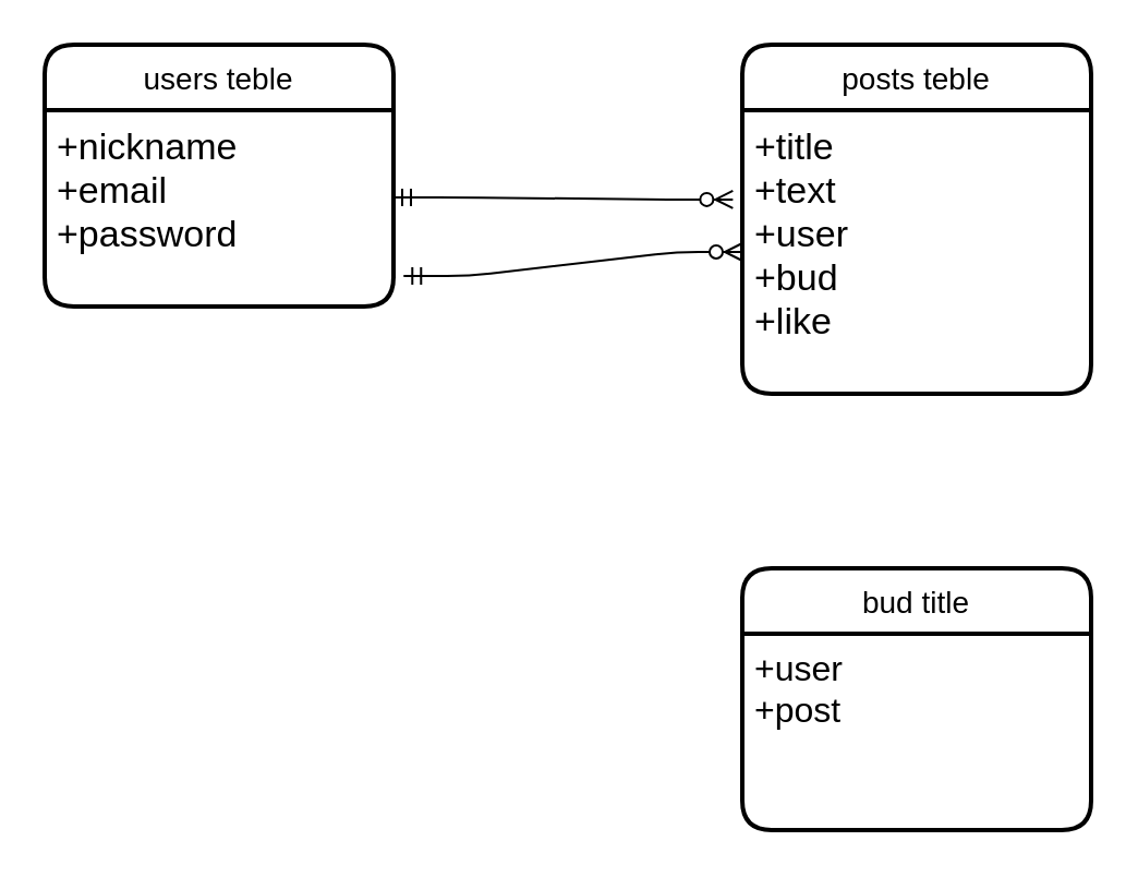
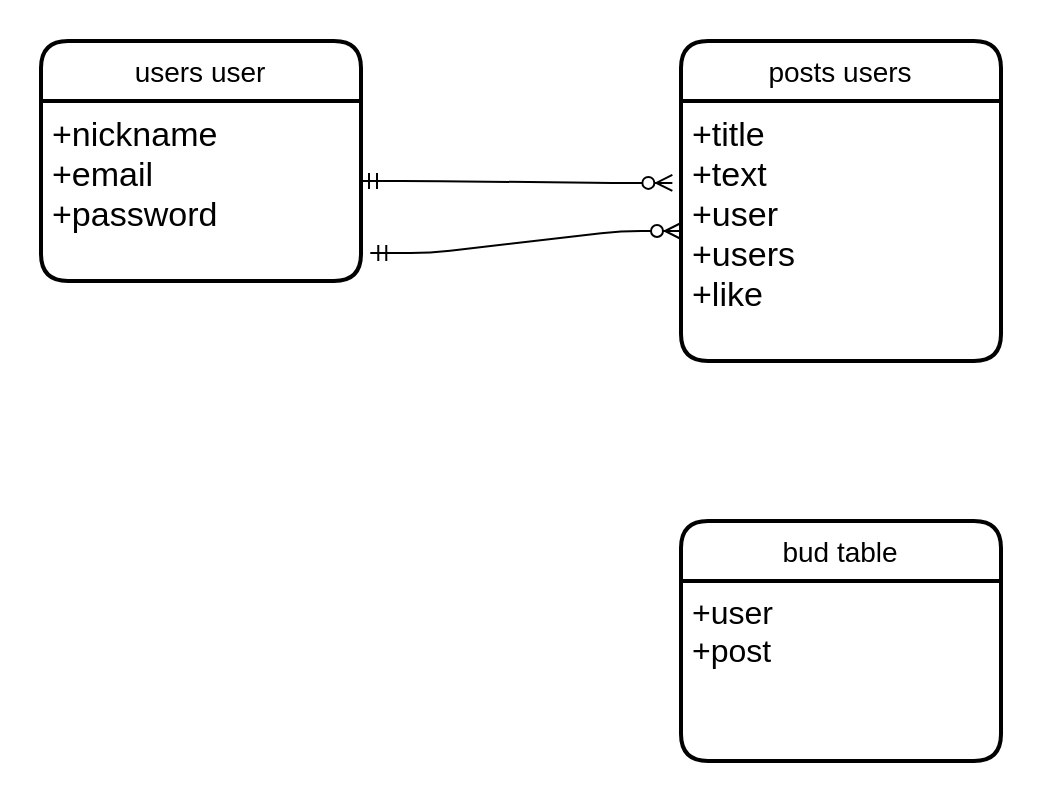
  <mxCell id="0" />
  <mxCell id="1" parent="0" />
- <mxCell id="2" value="users teble" style="swimlane;childLayout=stackLayout;horizontal=1;startSize=30;horizontalStack=0;rounded=1;fontSize=14;fontStyle=0;strokeWidth=2;resizeParent=0;resizeLast=1;shadow=0;dashed=0;align=center;" parent="1" vertex="1"><mxGeometry x="20" y="20" width="160" height="120" as="geometry" /></mxCell>
+ <mxCell id="2" value="users user" style="swimlane;childLayout=stackLayout;horizontal=1;startSize=30;horizontalStack=0;rounded=1;fontSize=14;fontStyle=0;strokeWidth=2;resizeParent=0;resizeLast=1;shadow=0;dashed=0;align=center;" parent="1" vertex="1"><mxGeometry x="20" y="20" width="160" height="120" as="geometry" /></mxCell>
  <mxCell id="3" value="+nickname&#10;+email&#10;+password" style="align=left;strokeColor=none;fillColor=none;spacingLeft=4;fontSize=17;verticalAlign=top;resizable=0;rotatable=0;part=1;" parent="2" vertex="1"><mxGeometry y="30" width="160" height="90" as="geometry" /></mxCell>
- <mxCell id="4" value="posts teble" style="swimlane;childLayout=stackLayout;horizontal=1;startSize=30;horizontalStack=0;rounded=1;fontSize=14;fontStyle=0;strokeWidth=2;resizeParent=0;resizeLast=1;shadow=0;dashed=0;align=center;" parent="1" vertex="1"><mxGeometry x="340" y="20" width="160" height="160" as="geometry" /></mxCell>
- <mxCell id="5" value="+title&#10;+text&#10;+user&#10;+bud&#10;+like" style="align=left;strokeColor=none;fillColor=none;spacingLeft=4;fontSize=17;verticalAlign=top;resizable=0;rotatable=0;part=1;" parent="4" vertex="1"><mxGeometry y="30" width="160" height="130" as="geometry" /></mxCell>
- <mxCell id="6" value="bud title" style="swimlane;childLayout=stackLayout;horizontal=1;startSize=30;horizontalStack=0;rounded=1;fontSize=14;fontStyle=0;strokeWidth=2;resizeParent=0;resizeLast=1;shadow=0;dashed=0;align=center;" vertex="1" parent="1"><mxGeometry x="340" y="260" width="160" height="120" as="geometry" /></mxCell>
+ <mxCell id="4" value="posts users" style="swimlane;childLayout=stackLayout;horizontal=1;startSize=30;horizontalStack=0;rounded=1;fontSize=14;fontStyle=0;strokeWidth=2;resizeParent=0;resizeLast=1;shadow=0;dashed=0;align=center;" parent="1" vertex="1"><mxGeometry x="340" y="20" width="160" height="160" as="geometry" /></mxCell>
+ <mxCell id="5" value="+title&#10;+text&#10;+user&#10;+users&#10;+like" style="align=left;strokeColor=none;fillColor=none;spacingLeft=4;fontSize=17;verticalAlign=top;resizable=0;rotatable=0;part=1;" parent="4" vertex="1"><mxGeometry y="30" width="160" height="130" as="geometry" /></mxCell>
+ <mxCell id="6" value="bud table" style="swimlane;childLayout=stackLayout;horizontal=1;startSize=30;horizontalStack=0;rounded=1;fontSize=14;fontStyle=0;strokeWidth=2;resizeParent=0;resizeLast=1;shadow=0;dashed=0;align=center;" vertex="1" parent="1"><mxGeometry x="340" y="260" width="160" height="120" as="geometry" /></mxCell>
  <mxCell id="7" value="+user&#10;+post" style="align=left;strokeColor=none;fillColor=none;spacingLeft=4;fontSize=16;verticalAlign=top;resizable=0;rotatable=0;part=1;" vertex="1" parent="6"><mxGeometry y="30" width="160" height="90" as="geometry" /></mxCell>
  <mxCell id="8" value="" style="edgeStyle=entityRelationEdgeStyle;fontSize=12;html=1;endArrow=ERzeroToMany;startArrow=ERmandOne;entryX=-0.027;entryY=0.315;entryDx=0;entryDy=0;entryPerimeter=0;" edge="1" parent="1" target="5"><mxGeometry width="100" height="100" relative="1" as="geometry"><mxPoint x="180" y="90" as="sourcePoint" /><mxPoint x="280" y="-10" as="targetPoint" /></mxGeometry></mxCell>
  <mxCell id="9" value="" style="edgeStyle=entityRelationEdgeStyle;fontSize=12;html=1;endArrow=ERzeroToMany;startArrow=ERmandOne;exitX=1.029;exitY=0.844;exitDx=0;exitDy=0;exitPerimeter=0;" edge="1" parent="1" source="3" target="5"><mxGeometry width="100" height="100" relative="1" as="geometry"><mxPoint x="400" y="270" as="sourcePoint" /><mxPoint x="500" y="170" as="targetPoint" /></mxGeometry></mxCell>
